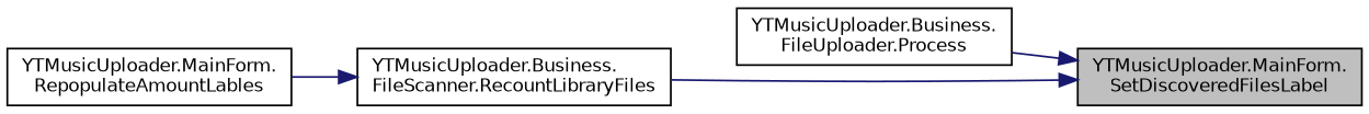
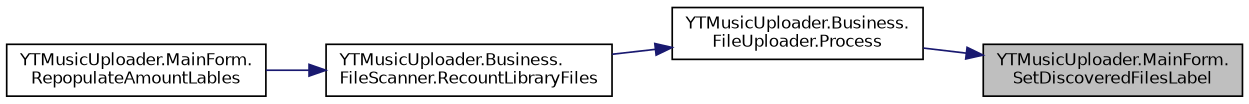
  digraph {
    rankdir=RL
    node [color=black fillcolor=white fontname=Helvetica fontsize=10 shape=record style=filled]
    edge [color=midnightblue dir=back fontname=Helvetica fontsize=10 labelfontname=Helvetica labelfontsize=10 style=solid]
    n1 [fillcolor=grey75 fontcolor=black height=0.2 label="YTMusicUploader.MainForm.\lSetDiscoveredFilesLabel" width=0.4]
    n2 [height=0.2 label="YTMusicUploader.Business.\lFileUploader.Process" width=0.4]
    n3 [height=0.2 label="YTMusicUploader.Business.\lFileScanner.RecountLibraryFiles" width=0.4]
    n4 [height=0.2 label="YTMusicUploader.MainForm.\lRepopulateAmountLables" width=0.4]
    n1 -> n2
-   n1 -> n3
+   n2 -> n3
    n3 -> n4
  }
